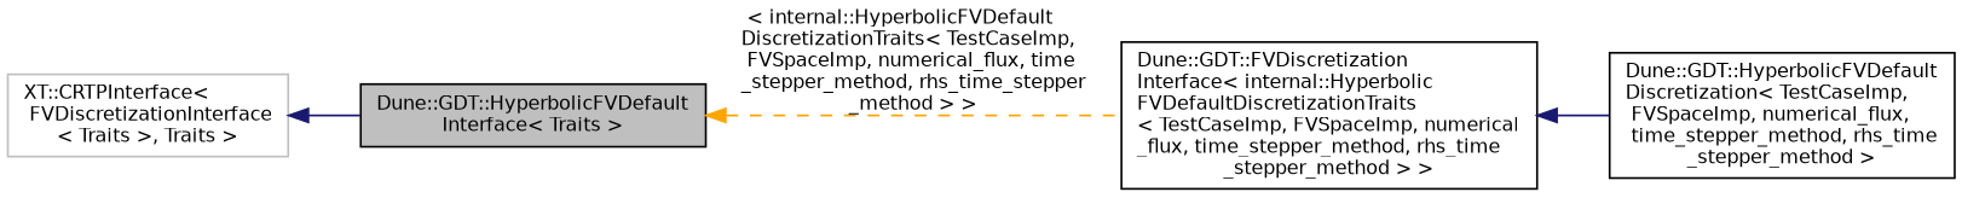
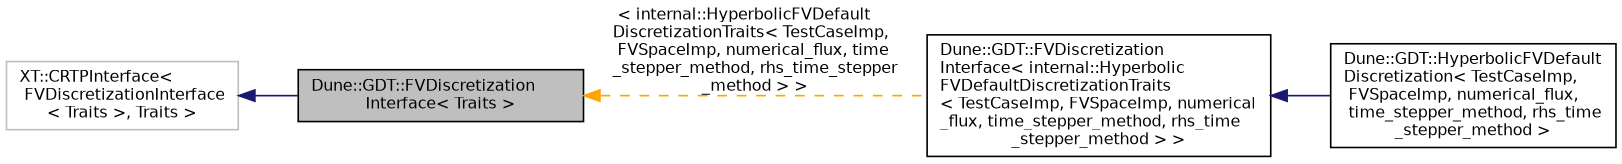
  digraph {
    rankdir=LR
    node [color=black fillcolor=white fontname=Helvetica fontsize=10 shape=record style=filled]
    edge [color=midnightblue dir=back fontname=Helvetica fontsize=10 labelfontname=Helvetica labelfontsize=10 style=solid]
-   n1 [fillcolor=grey75 fontcolor=black height=0.2 label="Dune::GDT::HyperbolicFVDefault\lInterface\< Traits \>" width=0.4]
+   n1 [fillcolor=grey75 fontcolor=black height=0.2 label="Dune::GDT::FVDiscretization\lInterface\< Traits \>" width=0.4]
    n2 [height=0.2 label="Dune::GDT::FVDiscretization\lInterface\< internal::Hyperbolic\lFVDefaultDiscretizationTraits\l\< TestCaseImp, FVSpaceImp, numerical\l_flux, time_stepper_method, rhs_time\l_stepper_method \> \>" width=0.4]
    n3 [color=grey75 height=0.2 label="XT::CRTPInterface\<\l FVDiscretizationInterface\l\< Traits \>, Traits \>" width=0.4]
    n4 [height=0.2 label="Dune::GDT::HyperbolicFVDefault\lDiscretization\< TestCaseImp,\l FVSpaceImp, numerical_flux,\l time_stepper_method, rhs_time\l_stepper_method \>" width=0.4]
    n1 -> n2 [color=orange label=" \< internal::HyperbolicFVDefault\lDiscretizationTraits\< TestCaseImp,\l FVSpaceImp, numerical_flux, time\l_stepper_method, rhs_time_stepper\l_method \> \>" style=dashed]
    n2 -> n4
    n3 -> n1
  }
